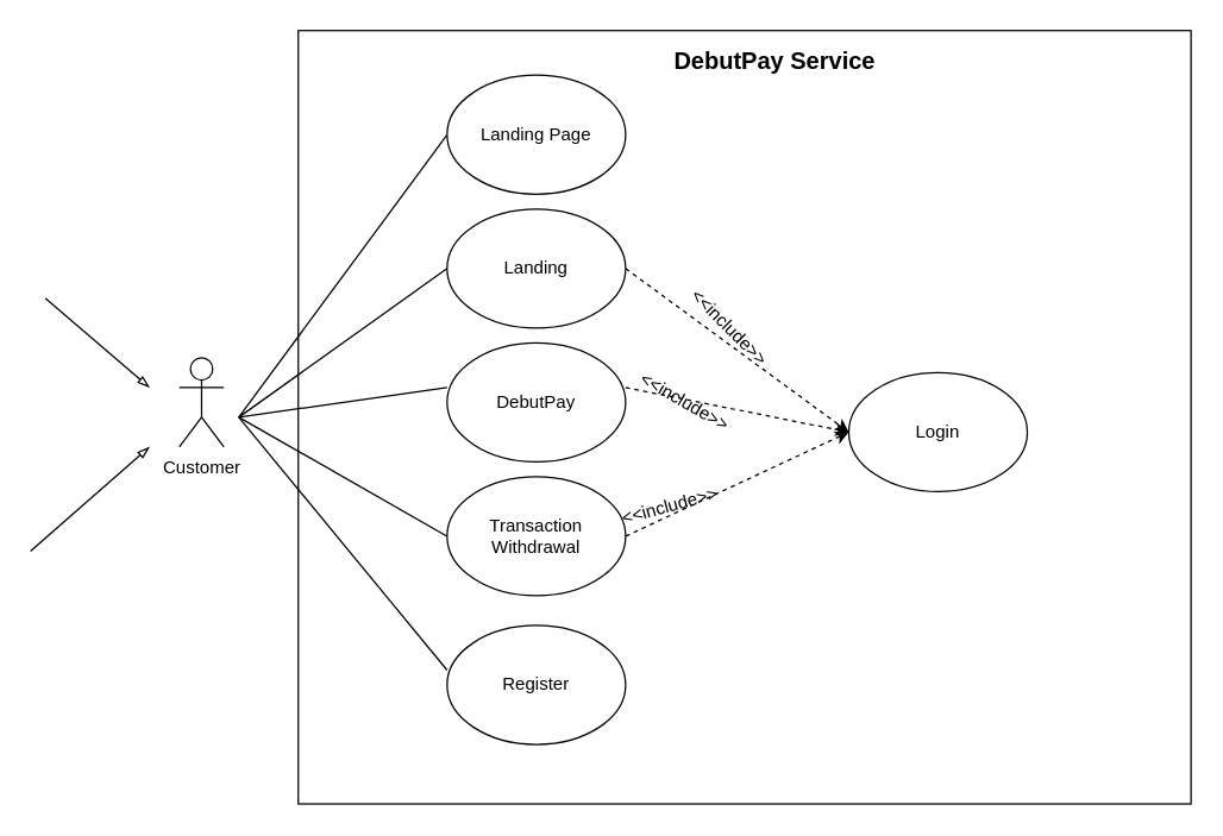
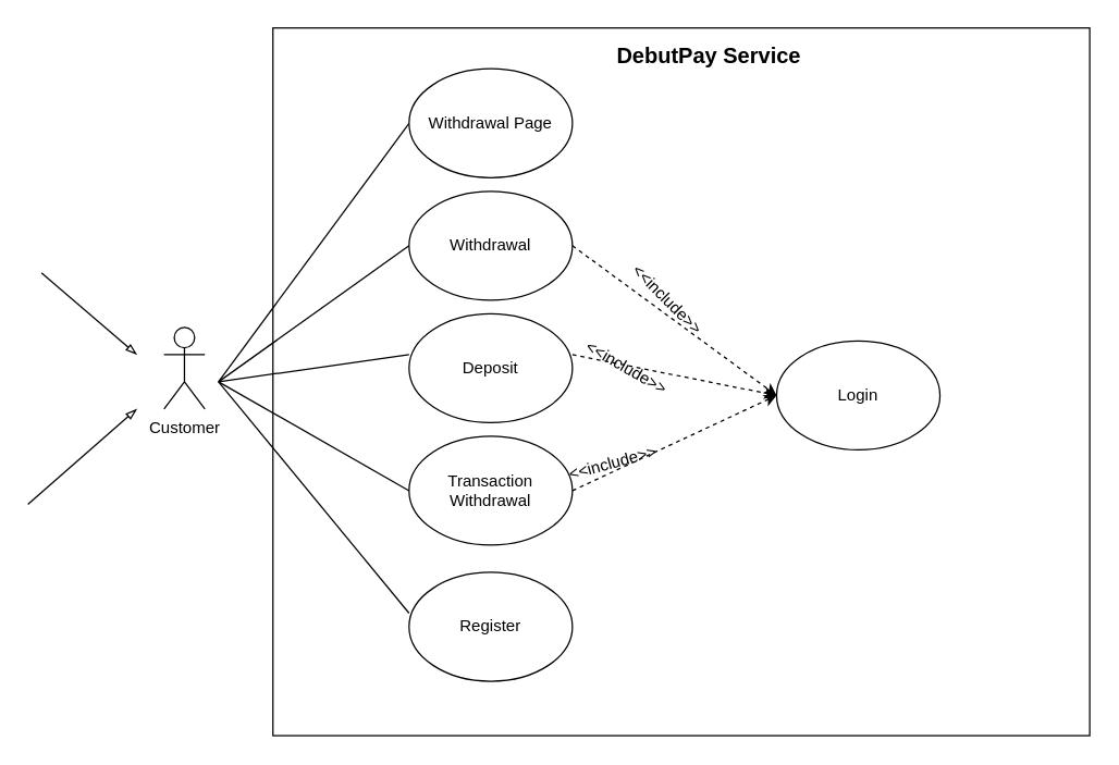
  <mxCell id="0" />
  <mxCell id="1" parent="0" />
  <mxCell id="2" value="" style="rounded=0;whiteSpace=wrap;html=1;" vertex="1" parent="1"><mxGeometry x="200" y="20" width="600" height="520" as="geometry" /></mxCell>
  <mxCell id="3" value="&lt;font style=&quot;font-size: 16px&quot;&gt;&lt;b&gt;DebutPay Service&lt;/b&gt;&lt;/font&gt;" style="text;html=1;strokeColor=none;fillColor=none;align=center;verticalAlign=middle;whiteSpace=wrap;rounded=0;" vertex="1" parent="1"><mxGeometry x="443.75" y="30" width="152.5" height="20" as="geometry" /></mxCell>
  <mxCell id="4" value="Customer" style="shape=umlActor;verticalLabelPosition=bottom;verticalAlign=top;html=1;outlineConnect=0;" vertex="1" parent="1"><mxGeometry x="120" y="240" width="30" height="60" as="geometry" /></mxCell>
  <mxCell id="5" value="" style="endArrow=blockThin;html=1;endFill=0;" edge="1" parent="1"><mxGeometry width="50" height="50" relative="1" as="geometry"><mxPoint x="20" y="370" as="sourcePoint" /><mxPoint x="100" y="300" as="targetPoint" /></mxGeometry></mxCell>
  <mxCell id="6" value="" style="endArrow=blockThin;html=1;endFill=0;" edge="1" parent="1"><mxGeometry width="50" height="50" relative="1" as="geometry"><mxPoint x="30" y="200" as="sourcePoint" /><mxPoint x="100" y="260" as="targetPoint" /></mxGeometry></mxCell>
  <mxCell id="7" value="" style="endArrow=none;html=1;entryX=0;entryY=0.5;entryDx=0;entryDy=0;" edge="1" parent="1"><mxGeometry width="50" height="50" relative="1" as="geometry"><mxPoint y="280" as="sourcePoint" x="160" /><mxPoint x="300" y="90" as="targetPoint" /></mxGeometry></mxCell>
  <mxCell id="8" value="" style="endArrow=none;html=1;entryX=0;entryY=0.5;entryDx=0;entryDy=0;" edge="1" parent="1"><mxGeometry width="50" height="50" relative="1" as="geometry"><mxPoint y="280" as="sourcePoint" x="160" /><mxPoint x="300" y="180" as="targetPoint" /></mxGeometry></mxCell>
  <mxCell id="9" value="" style="endArrow=none;html=1;entryX=0;entryY=0.5;entryDx=0;entryDy=0;" edge="1" parent="1"><mxGeometry width="50" height="50" relative="1" as="geometry"><mxPoint y="280" as="sourcePoint" x="160" /><mxPoint x="300" y="260" as="targetPoint" /></mxGeometry></mxCell>
  <mxCell id="10" value="" style="endArrow=none;html=1;entryX=0;entryY=0.5;entryDx=0;entryDy=0;" edge="1" parent="1"><mxGeometry width="50" height="50" relative="1" as="geometry"><mxPoint y="280" as="sourcePoint" x="160" /><mxPoint x="300" y="450" as="targetPoint" /></mxGeometry></mxCell>
  <mxCell id="11" value="" style="endArrow=classic;html=1;exitX=1;exitY=0.5;exitDx=0;exitDy=0;entryX=0;entryY=0.5;entryDx=0;entryDy=0;dashed=1;" edge="1" parent="1" target="18"><mxGeometry width="50" height="50" relative="1" as="geometry"><mxPoint x="420" y="260" as="sourcePoint" /><mxPoint x="540" y="220" as="targetPoint" /></mxGeometry></mxCell>
  <mxCell id="12" value="&amp;lt;&amp;lt;include&amp;gt;&amp;gt;" style="text;html=1;strokeColor=none;fillColor=none;align=center;verticalAlign=middle;whiteSpace=wrap;rounded=0;rotation=45;" vertex="1" parent="1"><mxGeometry x="470" y="210" width="40" height="20" as="geometry" /></mxCell>
  <mxCell id="13" value="" style="endArrow=classic;html=1;exitX=1;exitY=0.5;exitDx=0;exitDy=0;dashed=1;" edge="1" parent="1"><mxGeometry width="50" height="50" relative="1" as="geometry"><mxPoint x="420" y="180" as="sourcePoint" /><mxPoint x="570" y="290" as="targetPoint" /></mxGeometry></mxCell>
  <mxCell id="14" value="&amp;lt;&amp;lt;include&amp;gt;&amp;gt;" style="text;html=1;strokeColor=none;fillColor=none;align=center;verticalAlign=middle;whiteSpace=wrap;rounded=0;rotation=30;" vertex="1" parent="1"><mxGeometry x="440" y="260" width="40" height="20" as="geometry" /></mxCell>
  <mxCell id="15" value="" style="endArrow=none;html=1;entryX=0;entryY=0.5;entryDx=0;entryDy=0;" edge="1" parent="1"><mxGeometry width="50" height="50" relative="1" as="geometry"><mxPoint y="280" as="sourcePoint" x="160" /><mxPoint x="300" y="360" as="targetPoint" /></mxGeometry></mxCell>
  <mxCell id="16" value="" style="endArrow=classic;html=1;exitX=1;exitY=0.5;exitDx=0;exitDy=0;entryX=0;entryY=0.5;entryDx=0;entryDy=0;dashed=1;" edge="1" parent="1" target="18"><mxGeometry width="50" height="50" relative="1" as="geometry"><mxPoint x="420" y="360" as="sourcePoint" /><mxPoint x="540" y="220" as="targetPoint" /></mxGeometry></mxCell>
  <mxCell id="17" value="&amp;lt;&amp;lt;include&amp;gt;&amp;gt;" style="text;html=1;strokeColor=none;fillColor=none;align=center;verticalAlign=middle;whiteSpace=wrap;rounded=0;rotation=-15;" vertex="1" parent="1"><mxGeometry x="430" y="330" width="40" height="20" as="geometry" /></mxCell>
  <mxCell id="18" value="Login" style="ellipse;whiteSpace=wrap;html=1;" vertex="1" parent="1"><mxGeometry x="570" y="250" width="120" height="80" as="geometry" /></mxCell>
- <mxCell id="19" value="Landing Page" style="ellipse;whiteSpace=wrap;html=1;" vertex="1" parent="1"><mxGeometry x="300" y="50" width="120" height="80" as="geometry" /></mxCell>
- <mxCell id="20" value="Landing" style="ellipse;whiteSpace=wrap;html=1;" vertex="1" parent="1"><mxGeometry x="300" y="140" width="120" height="80" as="geometry" /></mxCell>
- <mxCell id="21" value="DebutPay" style="ellipse;whiteSpace=wrap;html=1;" vertex="1" parent="1"><mxGeometry x="300" y="230" width="120" height="80" as="geometry" /></mxCell>
+ <mxCell id="19" value="Withdrawal Page" style="ellipse;whiteSpace=wrap;html=1;" vertex="1" parent="1"><mxGeometry x="300" y="50" width="120" height="80" as="geometry" /></mxCell>
+ <mxCell id="20" value="Withdrawal" style="ellipse;whiteSpace=wrap;html=1;" vertex="1" parent="1"><mxGeometry x="300" y="140" width="120" height="80" as="geometry" /></mxCell>
+ <mxCell id="21" value="Deposit" style="ellipse;whiteSpace=wrap;html=1;" vertex="1" parent="1"><mxGeometry x="300" y="230" width="120" height="80" as="geometry" /></mxCell>
  <mxCell id="22" value="Transaction Withdrawal" style="ellipse;whiteSpace=wrap;html=1;" vertex="1" parent="1"><mxGeometry x="300" y="320" width="120" height="80" as="geometry" /></mxCell>
  <mxCell id="23" value="Register" style="ellipse;whiteSpace=wrap;html=1;" vertex="1" parent="1"><mxGeometry x="300" y="420" width="120" height="80" as="geometry" /></mxCell>
